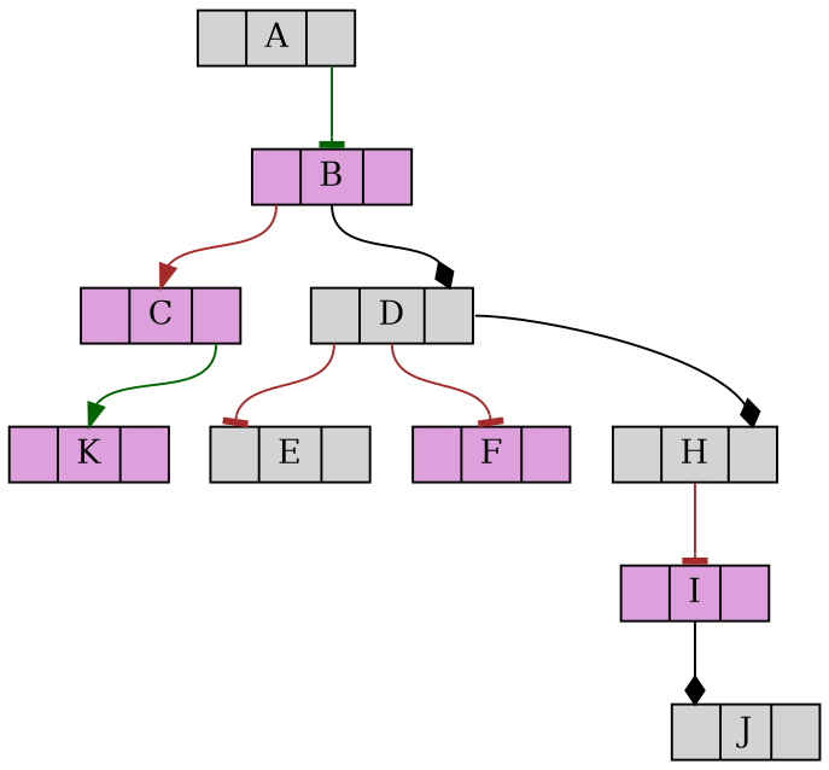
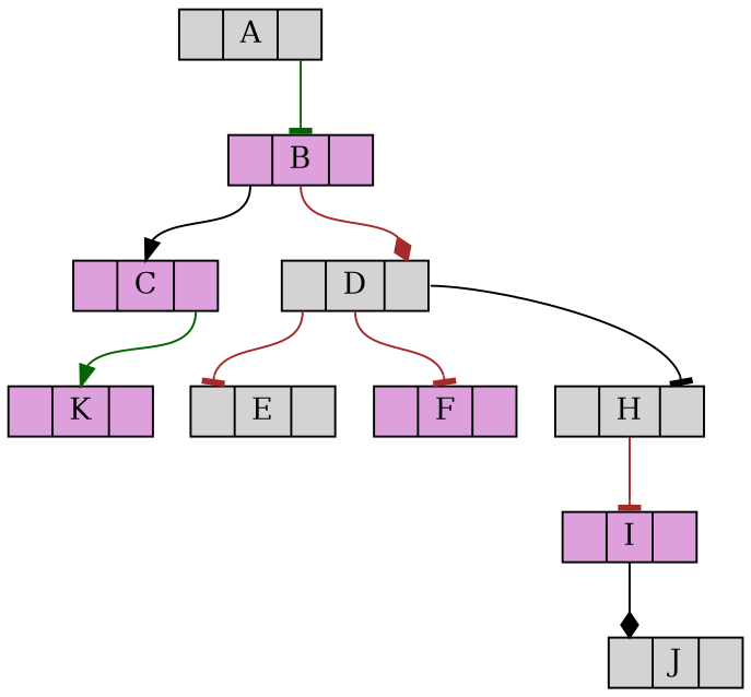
  digraph {
    node [fillcolor=lightgrey shape=record style=filled]
    edge [arrowhead=tee color=black headport=f1 tailport=f1]
    n1 [height=.1 label="<f0> |<f1> A|<f2> "]
    n2 [fillcolor=plum height=.1 label="<f0> |<f1> B|<f2> "]
    n3 [fillcolor=plum height=.1 label="<f0> |<f1> C|<f2> "]
    n4 [height=.1 label="<f0> |<f1> D|<f2> "]
    n5 [fillcolor=plum height=.1 label="<f0> |<f1> K|<f2> "]
    n6 [height=.1 label="<f0> |<f1> E|<f2> "]
    n7 [fillcolor=plum height=.1 label="<f0> |<f1> F|<f2> "]
    n8 [height=.1 label="<f0> |<f1> H|<f2> "]
    n9 [fillcolor=plum height=.1 label="<f0> |<f1> I|<f2> "]
    n10 [height=.1 label="<f0> |<f1> J|<f2> "]
    n1 -> n2 [color=darkgreen tailport=f2]
-   n2 -> n3 [arrowhead=normal color=brown tailport=f0]
-   n2 -> n4 [arrowhead=diamond headport=f2]
+   n2 -> n3 [arrowhead=normal tailport=f0]
+   n2 -> n4 [arrowhead=diamond color=brown headport=f2]
    n3 -> n5 [arrowhead=normal color=darkgreen tailport=f2]
    n4 -> n6 [color=brown headport=f0 tailport=f0]
    n4 -> n7 [color=brown]
-   n4 -> n8 [arrowhead=diamond headport=f2 tailport=f2]
+   n4 -> n8 [headport=f2 tailport=f2]
    n8 -> n9 [color=brown]
    n9 -> n10 [arrowhead=diamond headport=f0]
  }
